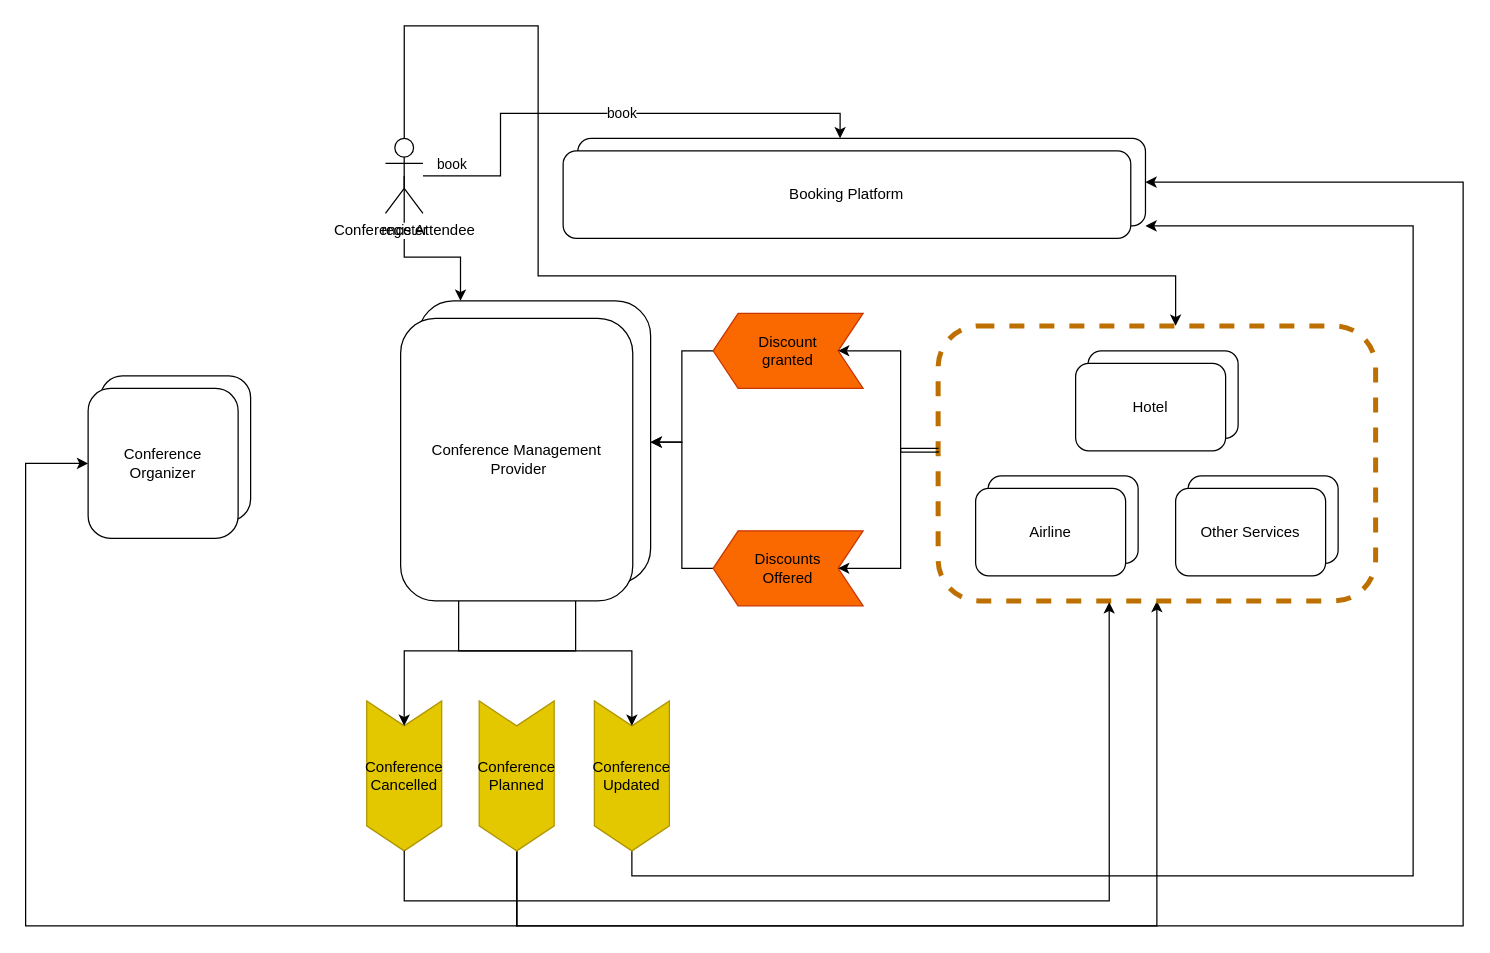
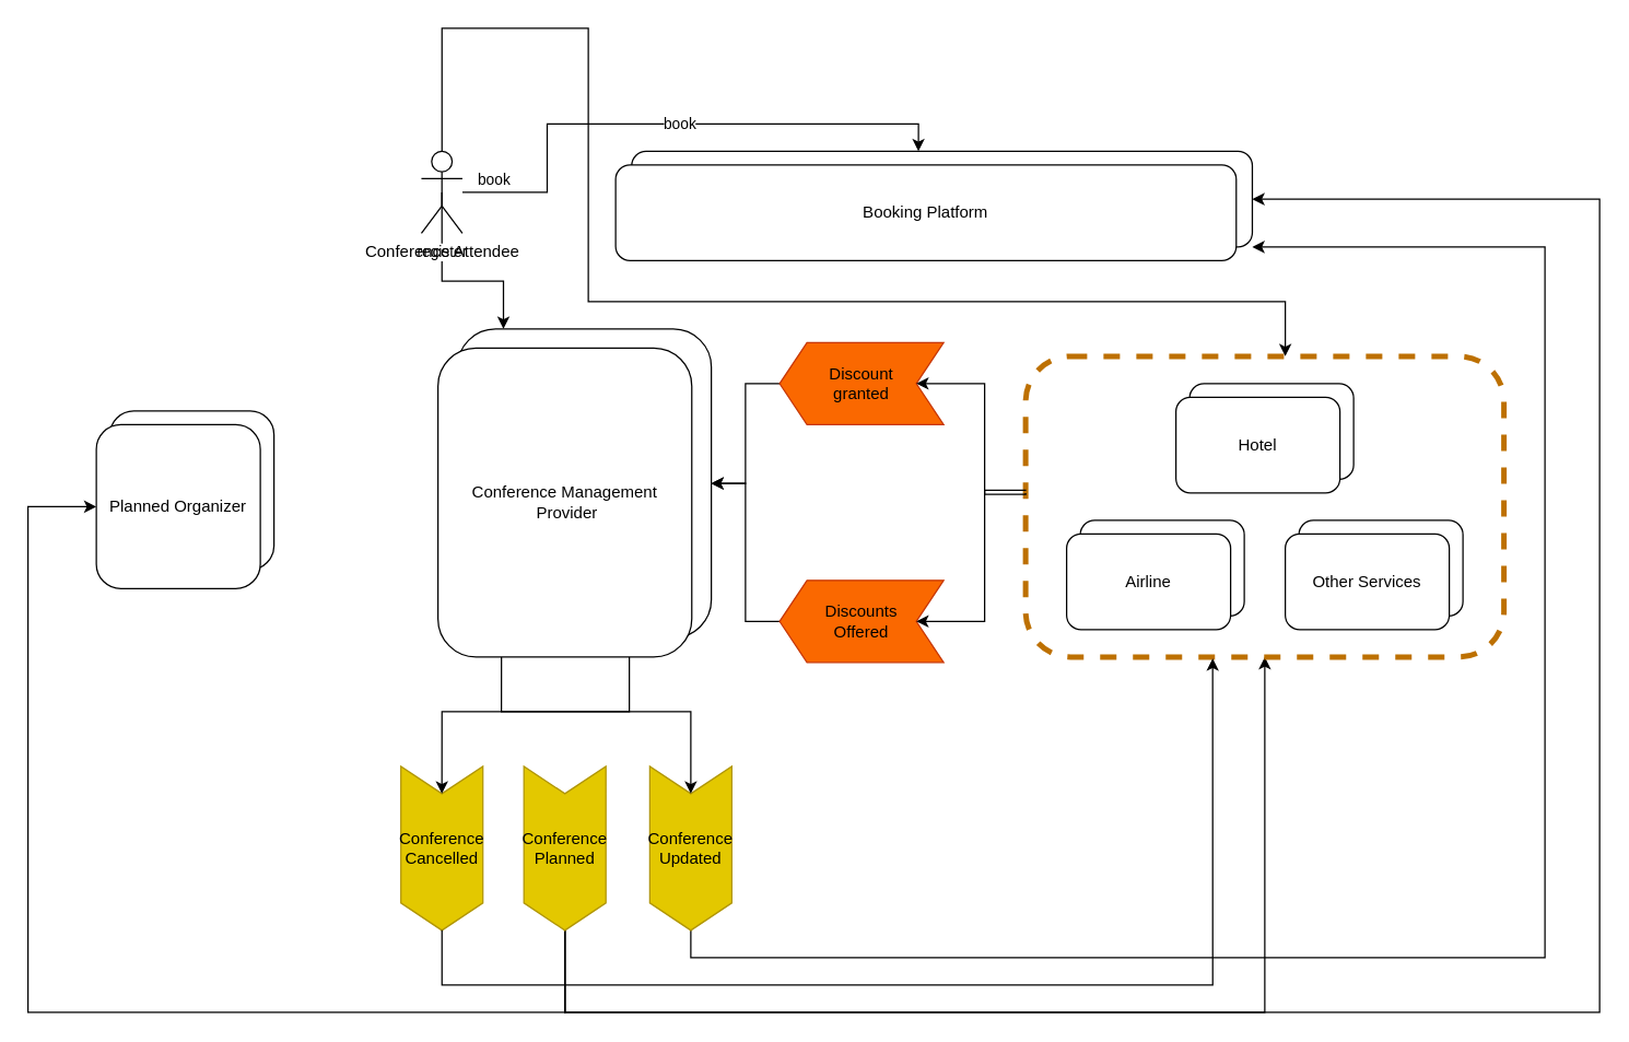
  <mxCell id="0" />
  <mxCell id="1" style="" parent="0" />
  <mxCell id="2" style="edgeStyle=orthogonalEdgeStyle;rounded=0;orthogonalLoop=1;jettySize=auto;html=1;entryX=0.462;entryY=0;entryDx=0;entryDy=0;entryPerimeter=0;" parent="1" source="6" target="23" edge="1"><mxGeometry relative="1" as="geometry" /></mxCell>
  <mxCell id="3" value="book" style="edgeLabel;html=1;align=center;verticalAlign=middle;resizable=0;points=[];" parent="2" vertex="1" connectable="0"><mxGeometry x="0.033" y="1" relative="1" as="geometry"><mxPoint as="offset" /></mxGeometry></mxCell>
  <mxCell id="4" style="edgeStyle=orthogonalEdgeStyle;rounded=0;orthogonalLoop=1;jettySize=auto;html=1;exitX=0.5;exitY=0.5;exitDx=0;exitDy=0;exitPerimeter=0;entryX=0.181;entryY=0;entryDx=0;entryDy=0;entryPerimeter=0;" parent="1" source="6" target="33" edge="1"><mxGeometry relative="1" as="geometry"><mxPoint x="360" y="230" as="targetPoint" /></mxGeometry></mxCell>
  <mxCell id="5" value="register" style="edgeLabel;html=1;align=center;verticalAlign=middle;resizable=0;points=[];" parent="4" vertex="1" connectable="0"><mxGeometry x="-0.486" relative="1" as="geometry"><mxPoint y="7" as="offset" /></mxGeometry></mxCell>
  <mxCell id="6" value="Conference Attendee" style="shape=umlActor;verticalLabelPosition=bottom;verticalAlign=top;html=1;outlineConnect=0;" parent="1" vertex="1"><mxGeometry x="307.86" y="110" width="30" height="60" as="geometry" /></mxCell>
  <mxCell id="7" value="Conference&lt;br&gt;Cancelled" style="shape=step;perimeter=stepPerimeter;whiteSpace=wrap;html=1;fixedSize=1;fillColor=#e3c800;fontColor=#000000;strokeColor=#B09500;direction=south;rotation=0;flipV=0;flipH=1;" parent="1" vertex="1"><mxGeometry x="292.86" y="560" width="60" height="120" as="geometry" /></mxCell>
  <mxCell id="8" style="edgeStyle=orthogonalEdgeStyle;rounded=0;orthogonalLoop=1;jettySize=auto;html=1;fillColor=#e3c800;strokeColor=#000000;entryX=0;entryY=0.5;entryDx=0;entryDy=0;exitX=0;exitY=0.5;exitDx=0;exitDy=0;" parent="1" source="11" target="38" edge="1"><mxGeometry relative="1" as="geometry"><mxPoint x="108" y="336" as="targetPoint" /><Array as="points"><mxPoint x="413" y="740" /><mxPoint x="20" y="740" /><mxPoint x="20" y="370" /></Array></mxGeometry></mxCell>
  <mxCell id="9" style="edgeStyle=orthogonalEdgeStyle;rounded=0;orthogonalLoop=1;jettySize=auto;html=1;entryX=0.5;entryY=1;entryDx=0;entryDy=0;" parent="1" source="11" target="15" edge="1"><mxGeometry relative="1" as="geometry"><Array as="points"><mxPoint x="413" y="740" /><mxPoint x="925" y="740" /></Array></mxGeometry></mxCell>
  <mxCell id="10" style="edgeStyle=orthogonalEdgeStyle;rounded=0;orthogonalLoop=1;jettySize=auto;html=1;entryX=1;entryY=0.5;entryDx=0;entryDy=0;" parent="1" source="11" target="23" edge="1"><mxGeometry relative="1" as="geometry"><Array as="points"><mxPoint x="413" y="740" /><mxPoint x="1170" y="740" /><mxPoint x="1170" y="145" /></Array></mxGeometry></mxCell>
  <mxCell id="11" value="Conference&lt;br&gt;Planned" style="shape=step;perimeter=stepPerimeter;whiteSpace=wrap;html=1;fixedSize=1;rotation=0;flipV=1;flipH=1;fillColor=#e3c800;fontColor=#000000;strokeColor=#B09500;direction=north;" parent="1" vertex="1"><mxGeometry x="382.86" y="560" width="60" height="120" as="geometry" /></mxCell>
  <mxCell id="12" style="edgeStyle=orthogonalEdgeStyle;rounded=0;orthogonalLoop=1;jettySize=auto;html=1;entryX=1;entryY=0.5;entryDx=0;entryDy=0;" parent="1" source="13" target="33" edge="1"><mxGeometry relative="1" as="geometry" /></mxCell>
  <mxCell id="13" value="Discounts &lt;br&gt;Offered" style="shape=step;perimeter=stepPerimeter;whiteSpace=wrap;html=1;fixedSize=1;rotation=0;flipV=0;flipH=1;direction=east;fillColor=#fa6800;fontColor=#000000;strokeColor=#C73500;" parent="1" vertex="1"><mxGeometry x="570" y="423.98" width="120" height="60" as="geometry" /></mxCell>
  <mxCell id="14" value="" style="group" parent="1" vertex="1" connectable="0"><mxGeometry x="750" y="260" width="350" height="220" as="geometry" /></mxCell>
  <mxCell id="15" value="" style="rounded=1;whiteSpace=wrap;html=1;fillColor=default;dashed=1;fontColor=#000000;strokeColor=#BD7000;strokeWidth=4;" parent="14" vertex="1"><mxGeometry width="350" height="220" as="geometry" /></mxCell>
  <mxCell id="16" value="Hotel" style="rounded=1;whiteSpace=wrap;html=1;" parent="14" vertex="1"><mxGeometry x="120" y="20" width="120" height="70" as="geometry" /></mxCell>
  <mxCell id="17" value="Airline" style="rounded=1;whiteSpace=wrap;html=1;" parent="14" vertex="1"><mxGeometry x="40" y="120" width="120" height="70" as="geometry" /></mxCell>
  <mxCell id="18" value="Hotel" style="rounded=1;whiteSpace=wrap;html=1;" parent="14" vertex="1"><mxGeometry x="110" y="30" width="120" height="70" as="geometry" /></mxCell>
  <mxCell id="19" value="Airline" style="rounded=1;whiteSpace=wrap;html=1;" parent="14" vertex="1"><mxGeometry x="30" y="130" width="120" height="70" as="geometry" /></mxCell>
  <mxCell id="20" value="Airline" style="rounded=1;whiteSpace=wrap;html=1;" parent="14" vertex="1"><mxGeometry x="200" y="120" width="120" height="70" as="geometry" /></mxCell>
  <mxCell id="21" value="Other Services" style="rounded=1;whiteSpace=wrap;html=1;" parent="14" vertex="1"><mxGeometry x="190" y="130" width="120" height="70" as="geometry" /></mxCell>
  <mxCell id="22" value="" style="group" parent="1" vertex="1" connectable="0"><mxGeometry x="450" y="110" width="465.88" height="80" as="geometry" /></mxCell>
  <mxCell id="23" value="Booking Platform" style="rounded=1;whiteSpace=wrap;html=1;" parent="22" vertex="1"><mxGeometry x="11.765" width="454.115" height="70" as="geometry" /></mxCell>
  <mxCell id="24" value="Booking Platform" style="rounded=1;whiteSpace=wrap;html=1;" parent="22" vertex="1"><mxGeometry y="10" width="454.115" height="70" as="geometry" /></mxCell>
  <mxCell id="25" style="edgeStyle=orthogonalEdgeStyle;rounded=0;orthogonalLoop=1;jettySize=auto;html=1;" parent="1" source="6" edge="1"><mxGeometry relative="1" as="geometry"><mxPoint x="940" y="260" as="targetPoint" /><Array as="points"><mxPoint x="430" y="20" /><mxPoint x="430" y="220" /><mxPoint x="940" y="220" /></Array></mxGeometry></mxCell>
  <mxCell id="26" value="book" style="edgeLabel;html=1;align=center;verticalAlign=middle;resizable=0;points=[];" parent="25" vertex="1" connectable="0"><mxGeometry x="0.121" y="-2" relative="1" as="geometry"><mxPoint x="-203" y="-92" as="offset" /></mxGeometry></mxCell>
  <mxCell id="27" style="edgeStyle=orthogonalEdgeStyle;rounded=0;orthogonalLoop=1;jettySize=auto;html=1;exitX=0;exitY=0.5;exitDx=0;exitDy=0;entryX=1;entryY=1;entryDx=0;entryDy=0;" parent="1" source="28" target="23" edge="1"><mxGeometry relative="1" as="geometry"><mxPoint x="1150" y="190" as="targetPoint" /><mxPoint x="730" y="670" as="sourcePoint" /><Array as="points"><mxPoint x="505" y="700" /><mxPoint x="1130" y="700" /><mxPoint x="1130" y="180" /></Array></mxGeometry></mxCell>
  <mxCell id="28" value="Conference&lt;br&gt;Updated" style="shape=step;perimeter=stepPerimeter;whiteSpace=wrap;html=1;fixedSize=1;rotation=0;flipV=1;flipH=1;fillColor=#e3c800;fontColor=#000000;strokeColor=#B09500;direction=north;" parent="1" vertex="1"><mxGeometry x="475" y="560" width="60" height="120" as="geometry" /></mxCell>
  <mxCell id="29" style="edgeStyle=orthogonalEdgeStyle;rounded=0;orthogonalLoop=1;jettySize=auto;html=1;" parent="1" source="30" target="33" edge="1"><mxGeometry relative="1" as="geometry" /></mxCell>
  <mxCell id="30" value="Discount&lt;br&gt;granted" style="shape=step;perimeter=stepPerimeter;whiteSpace=wrap;html=1;fixedSize=1;rotation=0;flipV=0;flipH=0;direction=west;fillColor=#fa6800;fontColor=#000000;strokeColor=#C73500;" parent="1" vertex="1"><mxGeometry x="570" y="249.98" width="120" height="60" as="geometry" /></mxCell>
  <mxCell id="31" style="edgeStyle=orthogonalEdgeStyle;rounded=0;orthogonalLoop=1;jettySize=auto;html=1;exitX=0.25;exitY=1;exitDx=0;exitDy=0;" parent="1" source="34" target="28" edge="1"><mxGeometry relative="1" as="geometry" /></mxCell>
  <mxCell id="32" style="edgeStyle=orthogonalEdgeStyle;rounded=0;orthogonalLoop=1;jettySize=auto;html=1;entryX=0;entryY=0.5;entryDx=0;entryDy=0;" parent="1" source="34" target="7" edge="1"><mxGeometry relative="1" as="geometry"><Array as="points"><mxPoint x="460" y="520" /><mxPoint x="323" y="520" /></Array></mxGeometry></mxCell>
  <mxCell id="33" value="" style="rounded=1;whiteSpace=wrap;html=1;" parent="1" vertex="1"><mxGeometry x="334.286" y="240" width="185.714" height="226.031" as="geometry" /></mxCell>
  <mxCell id="34" value="Conference Management&lt;br&gt;&amp;nbsp;Provider" style="rounded=1;whiteSpace=wrap;html=1;" parent="1" vertex="1"><mxGeometry x="320" y="253.969" width="185.714" height="226.031" as="geometry" /></mxCell>
  <mxCell id="35" value="" style="group" parent="1" vertex="1" connectable="0"><mxGeometry x="70" y="300" width="130" height="130" as="geometry" /></mxCell>
  <mxCell id="36" value="" style="rounded=1;whiteSpace=wrap;html=1;" parent="35" vertex="1"><mxGeometry x="10" width="120" height="116" as="geometry" /></mxCell>
  <mxCell id="37" style="edgeStyle=orthogonalEdgeStyle;rounded=0;orthogonalLoop=1;jettySize=auto;html=1;exitX=0.5;exitY=1;exitDx=0;exitDy=0;" parent="35" source="38" target="38" edge="1"><mxGeometry relative="1" as="geometry" /></mxCell>
- <mxCell id="38" value="Conference Organizer" style="rounded=1;whiteSpace=wrap;html=1;" parent="35" vertex="1"><mxGeometry y="10" width="120" height="120" as="geometry" /></mxCell>
+ <mxCell id="38" value="Planned Organizer" style="rounded=1;whiteSpace=wrap;html=1;" parent="35" vertex="1"><mxGeometry y="10" width="120" height="120" as="geometry" /></mxCell>
  <mxCell id="39" style="edgeStyle=orthogonalEdgeStyle;rounded=0;orthogonalLoop=1;jettySize=auto;html=1;entryX=0;entryY=0.5;entryDx=0;entryDy=0;" parent="1" target="30" edge="1"><mxGeometry relative="1" as="geometry"><mxPoint x="750" y="360" as="sourcePoint" /><Array as="points"><mxPoint x="750" y="361" /><mxPoint x="720" y="361" /><mxPoint x="720" y="280" /></Array></mxGeometry></mxCell>
  <mxCell id="40" style="edgeStyle=orthogonalEdgeStyle;rounded=0;orthogonalLoop=1;jettySize=auto;html=1;entryX=0.391;entryY=1.005;entryDx=0;entryDy=0;entryPerimeter=0;" parent="1" source="7" target="15" edge="1"><mxGeometry relative="1" as="geometry"><Array as="points"><mxPoint x="323" y="720" /><mxPoint x="887" y="720" /></Array></mxGeometry></mxCell>
  <mxCell id="41" style="edgeStyle=orthogonalEdgeStyle;rounded=0;orthogonalLoop=1;jettySize=auto;html=1;entryX=1;entryY=0.5;entryDx=0;entryDy=0;exitX=0.001;exitY=0.445;exitDx=0;exitDy=0;exitPerimeter=0;" parent="1" source="15" target="13" edge="1"><mxGeometry relative="1" as="geometry" /></mxCell>
